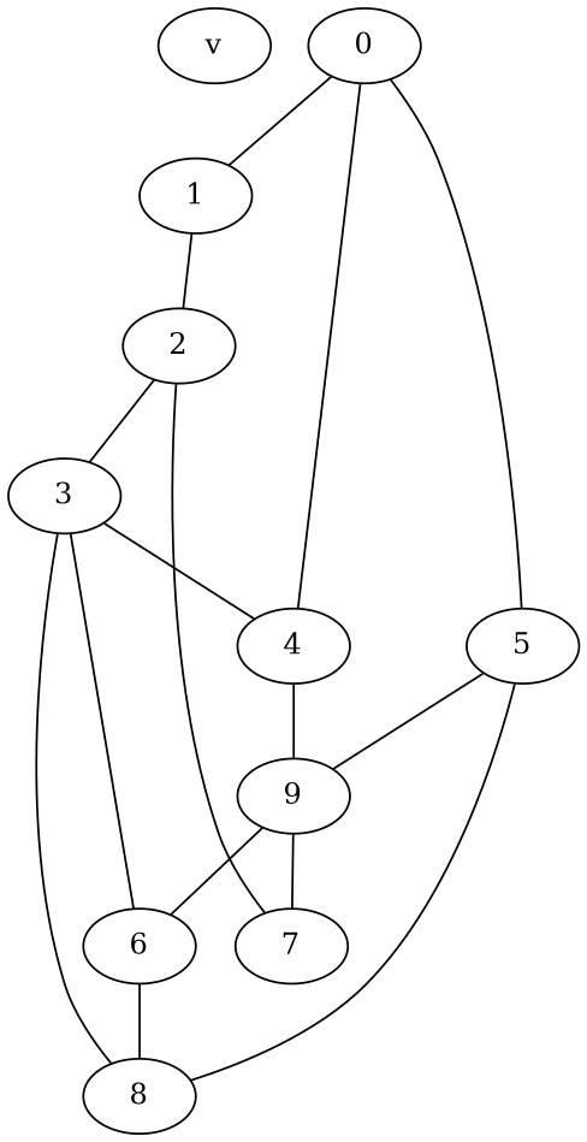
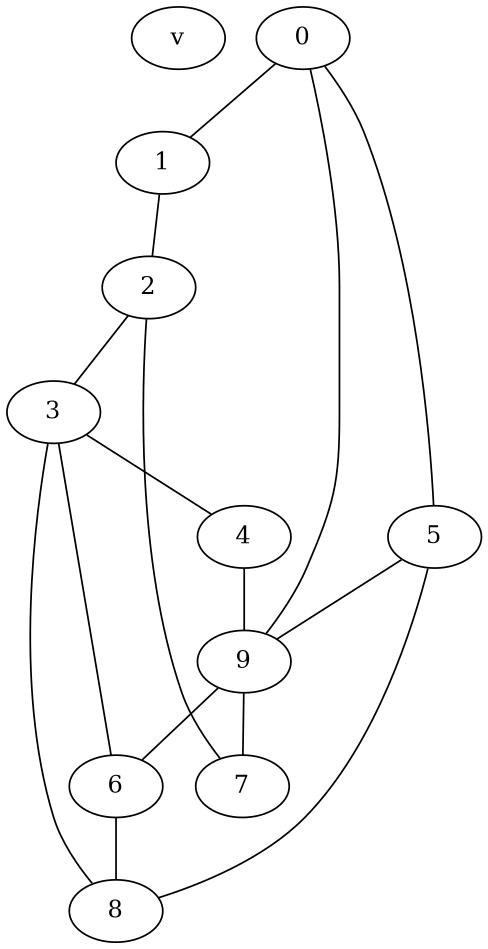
  graph {
    v
    0
    1
    5
    2
    8
    9
    7
    3
    6
    4
    0 -- 1
    0 -- 5
    1 -- 2
    5 -- 8
    5 -- 9
    2 -- 7
    2 -- 3
    9 -- 7
    9 -- 6
    3 -- 8
    3 -- 6
    3 -- 4
    6 -- 8
-   4 -- 0
+   9 -- 0
    4 -- 9
  }
